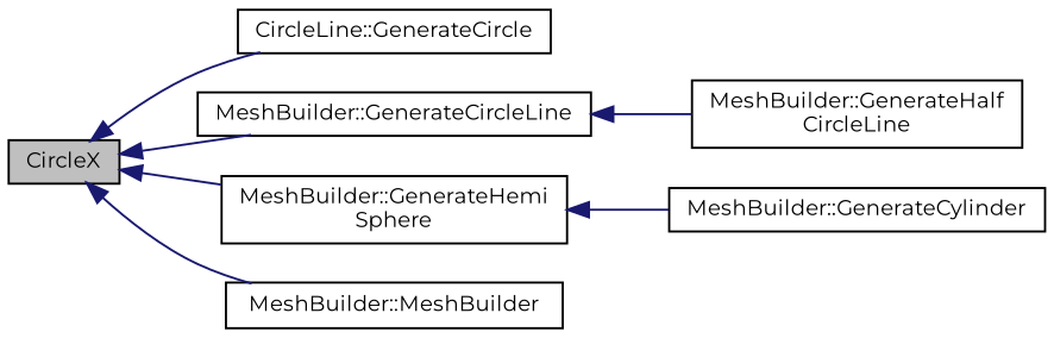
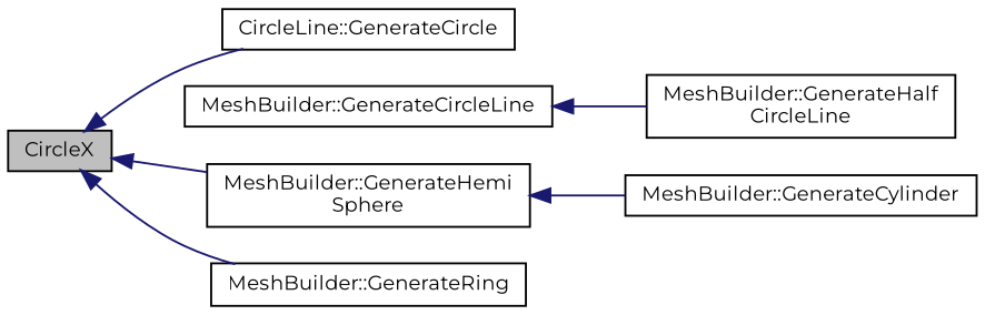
  digraph {
    fontname=Montserrat
    rankdir=LR
    node [color=black fontname=Montserrat fontsize=10 shape=record]
    edge [color=midnightblue dir=back fontname=Montserrat fontsize=10 labelfontname=Helvetica labelfontsize=10 style=solid]
    n1 [fillcolor=grey75 fontcolor=black height=0.2 label=CircleX style=filled width=0.4]
    n2 [height=0.2 label="CircleLine::GenerateCircle" width=0.4]
    n3 [height=0.2 label="MeshBuilder::GenerateCircleLine" width=0.4]
    n4 [height=0.2 label="MeshBuilder::GenerateHemi\lSphere" width=0.4]
-   n5 [height=0.2 label="MeshBuilder::MeshBuilder" width=0.4]
+   n5 [height=0.2 label="MeshBuilder::GenerateRing" width=0.4]
    n6 [height=0.2 label="MeshBuilder::GenerateHalf\lCircleLine" width=0.4]
    n7 [height=0.2 label="MeshBuilder::GenerateCylinder" width=0.4]
    n1 -> n2
-   n1 -> n3
    n1 -> n4
    n1 -> n5
    n3 -> n6
    n4 -> n7
  }
